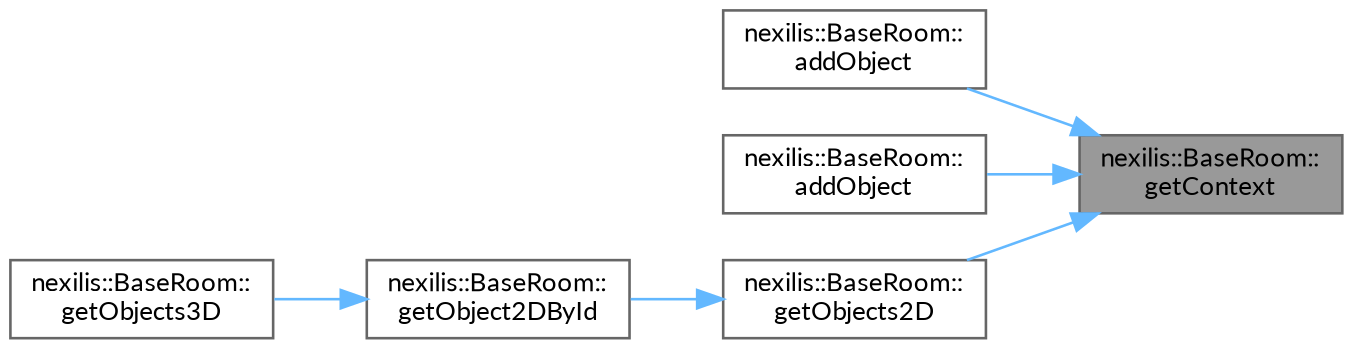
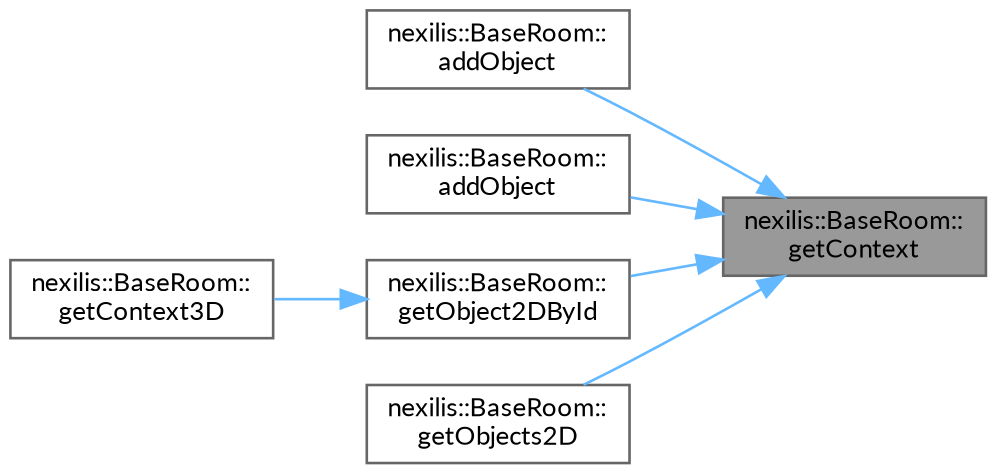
  digraph {
    fontname=Lato
    rankdir=RL
    node [color=grey40 fillcolor=white fontname=Lato fontsize=10 shape=box style=filled]
    edge [color=steelblue1 dir=back fontname=Lato fontsize=10 labelfontname=Helvetica labelfontsize=10 style=solid]
    n1 [color=gray40 fillcolor=grey60 fontcolor=black height=0.2 label="nexilis::BaseRoom::\lgetContext" width=0.4]
    n2 [height=0.2 label="nexilis::BaseRoom::\laddObject" width=0.4]
    n3 [height=0.2 label="nexilis::BaseRoom::\laddObject" width=0.4]
    n4 [height=0.2 label="nexilis::BaseRoom::\lgetObject2DById" width=0.4]
    n5 [height=0.2 label="nexilis::BaseRoom::\lgetObjects2D" width=0.4]
-   n6 [height=0.2 label="nexilis::BaseRoom::\lgetObjects3D" width=0.4]
+   n6 [height=0.2 label="nexilis::BaseRoom::\lgetContext3D" width=0.4]
    n1 -> n2
    n1 -> n3
-   n5 -> n4
+   n1 -> n4
    n1 -> n5
    n4 -> n6
  }
